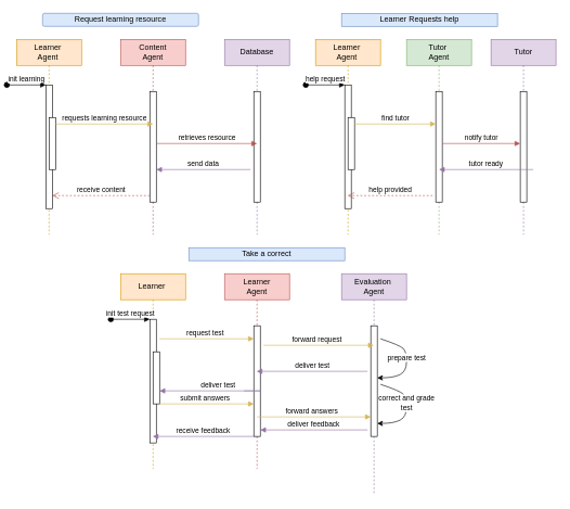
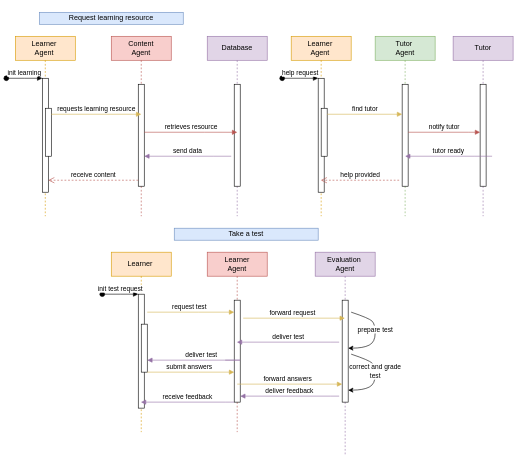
  <mxCell id="0" />
  <mxCell id="1" parent="0" />
  <mxCell id="2" value="Learner&amp;nbsp;&lt;div&gt;Agent&amp;nbsp;&lt;/div&gt;" style="shape=umlLifeline;perimeter=lifelinePerimeter;whiteSpace=wrap;html=1;container=0;dropTarget=0;collapsible=0;recursiveResize=0;outlineConnect=0;portConstraint=eastwest;newEdgeStyle={&quot;edgeStyle&quot;:&quot;elbowEdgeStyle&quot;,&quot;elbow&quot;:&quot;vertical&quot;,&quot;curved&quot;:0,&quot;rounded&quot;:0};fillColor=#ffe6cc;strokeColor=#d79b00;" parent="1" vertex="1"><mxGeometry x="20" y="60" width="100" height="300" as="geometry" /></mxCell>
  <mxCell id="3" value="" style="html=1;points=[];perimeter=orthogonalPerimeter;outlineConnect=0;targetShapes=umlLifeline;portConstraint=eastwest;newEdgeStyle={&quot;edgeStyle&quot;:&quot;elbowEdgeStyle&quot;,&quot;elbow&quot;:&quot;vertical&quot;,&quot;curved&quot;:0,&quot;rounded&quot;:0};" parent="2" vertex="1"><mxGeometry x="45" y="70" width="10" height="190" as="geometry" /></mxCell>
  <mxCell id="4" value="init learning" style="html=1;verticalAlign=bottom;startArrow=oval;endArrow=block;startSize=8;edgeStyle=elbowEdgeStyle;elbow=vertical;curved=0;rounded=0;" parent="2" target="3" edge="1"><mxGeometry relative="1" as="geometry"><mxPoint x="-15" y="70" as="sourcePoint" /></mxGeometry></mxCell>
  <mxCell id="5" value="" style="html=1;points=[];perimeter=orthogonalPerimeter;outlineConnect=0;targetShapes=umlLifeline;portConstraint=eastwest;newEdgeStyle={&quot;edgeStyle&quot;:&quot;elbowEdgeStyle&quot;,&quot;elbow&quot;:&quot;vertical&quot;,&quot;curved&quot;:0,&quot;rounded&quot;:0};" parent="2" vertex="1"><mxGeometry x="50" y="120" width="10" height="80" as="geometry" /></mxCell>
  <mxCell id="6" value="Content&lt;div&gt;Agent&lt;/div&gt;" style="shape=umlLifeline;perimeter=lifelinePerimeter;whiteSpace=wrap;html=1;container=0;dropTarget=0;collapsible=0;recursiveResize=0;outlineConnect=0;portConstraint=eastwest;newEdgeStyle={&quot;edgeStyle&quot;:&quot;elbowEdgeStyle&quot;,&quot;elbow&quot;:&quot;vertical&quot;,&quot;curved&quot;:0,&quot;rounded&quot;:0};fillColor=#f8cecc;strokeColor=#b85450;" parent="1" vertex="1"><mxGeometry x="180" y="60" width="100" height="300" as="geometry" /></mxCell>
  <mxCell id="7" value="" style="html=1;points=[];perimeter=orthogonalPerimeter;outlineConnect=0;targetShapes=umlLifeline;portConstraint=eastwest;newEdgeStyle={&quot;edgeStyle&quot;:&quot;elbowEdgeStyle&quot;,&quot;elbow&quot;:&quot;vertical&quot;,&quot;curved&quot;:0,&quot;rounded&quot;:0};" parent="6" vertex="1"><mxGeometry x="45" y="80" width="10" height="170" as="geometry" /></mxCell>
  <mxCell id="8" value="requests learning resource" style="html=1;verticalAlign=bottom;endArrow=block;edgeStyle=elbowEdgeStyle;elbow=vertical;curved=0;rounded=0;entryX=0.5;entryY=0.294;entryDx=0;entryDy=0;entryPerimeter=0;fillColor=#fff2cc;strokeColor=#d6b656;" parent="1" target="7" edge="1"><mxGeometry relative="1" as="geometry"><mxPoint x="80" y="190" as="sourcePoint" /><Array as="points"><mxPoint x="165" y="190" /></Array><mxPoint x="240" y="190" as="targetPoint" /></mxGeometry></mxCell>
  <mxCell id="9" value="receive content" style="html=1;verticalAlign=bottom;endArrow=open;dashed=1;endSize=8;edgeStyle=elbowEdgeStyle;elbow=vertical;curved=0;rounded=0;fillColor=#f8cecc;strokeColor=#b85450;" parent="1" source="7" target="3" edge="1"><mxGeometry relative="1" as="geometry"><mxPoint x="175" y="225" as="targetPoint" /><Array as="points"><mxPoint x="170" y="300" /></Array></mxGeometry></mxCell>
  <mxCell id="10" value="Database" style="shape=umlLifeline;perimeter=lifelinePerimeter;whiteSpace=wrap;html=1;container=0;dropTarget=0;collapsible=0;recursiveResize=0;outlineConnect=0;portConstraint=eastwest;newEdgeStyle={&quot;edgeStyle&quot;:&quot;elbowEdgeStyle&quot;,&quot;elbow&quot;:&quot;vertical&quot;,&quot;curved&quot;:0,&quot;rounded&quot;:0};fillColor=#e1d5e7;strokeColor=#9673a6;" vertex="1" parent="1"><mxGeometry x="340" y="60" width="100" height="300" as="geometry" /></mxCell>
  <mxCell id="11" value="" style="html=1;points=[];perimeter=orthogonalPerimeter;outlineConnect=0;targetShapes=umlLifeline;portConstraint=eastwest;newEdgeStyle={&quot;edgeStyle&quot;:&quot;elbowEdgeStyle&quot;,&quot;elbow&quot;:&quot;vertical&quot;,&quot;curved&quot;:0,&quot;rounded&quot;:0};" vertex="1" parent="10"><mxGeometry x="45" y="80" width="10" height="170" as="geometry" /></mxCell>
  <mxCell id="12" value="retrieves resource" style="html=1;verticalAlign=bottom;endArrow=block;edgeStyle=elbowEdgeStyle;elbow=horizontal;curved=0;rounded=0;fillColor=#f8cecc;strokeColor=#b85450;entryX=0.5;entryY=0.471;entryDx=0;entryDy=0;entryPerimeter=0;" edge="1" parent="1" source="7" target="11"><mxGeometry relative="1" as="geometry"><mxPoint x="250" y="220" as="sourcePoint" /><Array as="points"><mxPoint x="335" y="220" /></Array><mxPoint x="380" y="220" as="targetPoint" /></mxGeometry></mxCell>
  <mxCell id="13" value="send data" style="html=1;verticalAlign=bottom;endArrow=block;edgeStyle=elbowEdgeStyle;elbow=vertical;curved=0;rounded=0;fillColor=#e1d5e7;strokeColor=#9673a6;" edge="1" parent="1" target="7"><mxGeometry relative="1" as="geometry"><mxPoint x="380" y="260" as="sourcePoint" /><Array as="points"><mxPoint x="350" y="260" /></Array><mxPoint x="255" y="260" as="targetPoint" /></mxGeometry></mxCell>
- <mxCell id="14" value="Request learning resource" style="whiteSpace=wrap;html=1;fillColor=#dae8fc;strokeColor=#6c8ebf;rounded=1;" vertex="1" parent="1"><mxGeometry x="60" width="240" height="20" as="geometry" y="20" /></mxCell>
- <mxCell id="15" value="Learner Requests help" style="rounded=0;whiteSpace=wrap;html=1;fillColor=#dae8fc;strokeColor=#6c8ebf;" vertex="1" parent="1"><mxGeometry x="520" width="240" height="20" as="geometry" y="20" /></mxCell>
+ <mxCell id="14" value="Request learning resource" style="rounded=0;whiteSpace=wrap;html=1;fillColor=#dae8fc;strokeColor=#6c8ebf;" vertex="1" parent="1"><mxGeometry x="60" width="240" height="20" as="geometry" y="20" /></mxCell>
  <mxCell id="16" value="Learner&amp;nbsp;&lt;div&gt;Agent&amp;nbsp;&lt;/div&gt;" style="shape=umlLifeline;perimeter=lifelinePerimeter;whiteSpace=wrap;html=1;container=0;dropTarget=0;collapsible=0;recursiveResize=0;outlineConnect=0;portConstraint=eastwest;newEdgeStyle={&quot;edgeStyle&quot;:&quot;elbowEdgeStyle&quot;,&quot;elbow&quot;:&quot;vertical&quot;,&quot;curved&quot;:0,&quot;rounded&quot;:0};fillColor=#ffe6cc;strokeColor=#d79b00;" vertex="1" parent="1"><mxGeometry x="480" y="60" width="100" height="300" as="geometry" /></mxCell>
  <mxCell id="17" value="" style="html=1;points=[];perimeter=orthogonalPerimeter;outlineConnect=0;targetShapes=umlLifeline;portConstraint=eastwest;newEdgeStyle={&quot;edgeStyle&quot;:&quot;elbowEdgeStyle&quot;,&quot;elbow&quot;:&quot;vertical&quot;,&quot;curved&quot;:0,&quot;rounded&quot;:0};" vertex="1" parent="16"><mxGeometry x="45" y="70" width="10" height="190" as="geometry" /></mxCell>
  <mxCell id="18" value="help request" style="html=1;verticalAlign=bottom;startArrow=oval;endArrow=block;startSize=8;edgeStyle=elbowEdgeStyle;elbow=vertical;curved=0;rounded=0;" edge="1" parent="16" target="17"><mxGeometry relative="1" as="geometry"><mxPoint x="-15" y="70" as="sourcePoint" /></mxGeometry></mxCell>
  <mxCell id="19" value="" style="html=1;points=[];perimeter=orthogonalPerimeter;outlineConnect=0;targetShapes=umlLifeline;portConstraint=eastwest;newEdgeStyle={&quot;edgeStyle&quot;:&quot;elbowEdgeStyle&quot;,&quot;elbow&quot;:&quot;vertical&quot;,&quot;curved&quot;:0,&quot;rounded&quot;:0};" vertex="1" parent="16"><mxGeometry x="50" y="120" width="10" height="80" as="geometry" /></mxCell>
  <mxCell id="20" value="Tutor&amp;nbsp;&lt;div&gt;Agent&lt;/div&gt;" style="shape=umlLifeline;perimeter=lifelinePerimeter;whiteSpace=wrap;html=1;container=0;dropTarget=0;collapsible=0;recursiveResize=0;outlineConnect=0;portConstraint=eastwest;newEdgeStyle={&quot;edgeStyle&quot;:&quot;elbowEdgeStyle&quot;,&quot;elbow&quot;:&quot;vertical&quot;,&quot;curved&quot;:0,&quot;rounded&quot;:0};fillColor=#d5e8d4;strokeColor=#82b366;" vertex="1" parent="1"><mxGeometry x="620" y="60" width="100" height="300" as="geometry" /></mxCell>
  <mxCell id="21" value="" style="html=1;points=[];perimeter=orthogonalPerimeter;outlineConnect=0;targetShapes=umlLifeline;portConstraint=eastwest;newEdgeStyle={&quot;edgeStyle&quot;:&quot;elbowEdgeStyle&quot;,&quot;elbow&quot;:&quot;vertical&quot;,&quot;curved&quot;:0,&quot;rounded&quot;:0};" vertex="1" parent="20"><mxGeometry x="45" y="80" width="10" height="170" as="geometry" /></mxCell>
  <mxCell id="22" value="Tutor" style="shape=umlLifeline;perimeter=lifelinePerimeter;whiteSpace=wrap;html=1;container=0;dropTarget=0;collapsible=0;recursiveResize=0;outlineConnect=0;portConstraint=eastwest;newEdgeStyle={&quot;edgeStyle&quot;:&quot;elbowEdgeStyle&quot;,&quot;elbow&quot;:&quot;vertical&quot;,&quot;curved&quot;:0,&quot;rounded&quot;:0};fillColor=#e1d5e7;strokeColor=#9673a6;" vertex="1" parent="1"><mxGeometry x="750" y="60" width="100" height="300" as="geometry" /></mxCell>
  <mxCell id="23" value="" style="html=1;points=[];perimeter=orthogonalPerimeter;outlineConnect=0;targetShapes=umlLifeline;portConstraint=eastwest;newEdgeStyle={&quot;edgeStyle&quot;:&quot;elbowEdgeStyle&quot;,&quot;elbow&quot;:&quot;vertical&quot;,&quot;curved&quot;:0,&quot;rounded&quot;:0};" vertex="1" parent="22"><mxGeometry x="45" y="80" width="10" height="170" as="geometry" /></mxCell>
  <mxCell id="24" value="find tutor" style="html=1;verticalAlign=bottom;endArrow=block;edgeStyle=elbowEdgeStyle;elbow=vertical;curved=0;rounded=0;fillColor=#fff2cc;strokeColor=#d6b656;" edge="1" parent="1"><mxGeometry relative="1" as="geometry"><mxPoint x="540" y="190" as="sourcePoint" /><Array as="points"><mxPoint x="615" y="190" /></Array><mxPoint x="665" y="190" as="targetPoint" /></mxGeometry></mxCell>
  <mxCell id="25" value="notify tutor" style="html=1;verticalAlign=bottom;endArrow=block;edgeStyle=elbowEdgeStyle;elbow=horizontal;curved=0;rounded=0;fillColor=#f8cecc;strokeColor=#b85450;" edge="1" parent="1"><mxGeometry relative="1" as="geometry"><mxPoint x="675" y="220" as="sourcePoint" /><Array as="points"><mxPoint x="775" y="220" /></Array><mxPoint x="795" y="220" as="targetPoint" /></mxGeometry></mxCell>
  <mxCell id="26" value="tutor ready" style="html=1;verticalAlign=bottom;endArrow=block;edgeStyle=elbowEdgeStyle;elbow=vertical;curved=0;rounded=0;fillColor=#e1d5e7;strokeColor=#9673a6;" edge="1" parent="1"><mxGeometry relative="1" as="geometry"><mxPoint x="815" y="260" as="sourcePoint" /><Array as="points"><mxPoint x="785" y="260" /></Array><mxPoint x="670" y="260" as="targetPoint" /></mxGeometry></mxCell>
  <mxCell id="27" value="help provided" style="html=1;verticalAlign=bottom;endArrow=open;dashed=1;endSize=8;edgeStyle=elbowEdgeStyle;elbow=vertical;curved=0;rounded=0;fillColor=#f8cecc;strokeColor=#b85450;" edge="1" parent="1" target="16"><mxGeometry relative="1" as="geometry"><mxPoint x="560" y="300" as="targetPoint" /><Array as="points"><mxPoint x="625" y="300" /></Array><mxPoint x="660" y="300" as="sourcePoint" /></mxGeometry></mxCell>
- <mxCell id="28" value="Take a correct" style="rounded=0;whiteSpace=wrap;html=1;fillColor=#dae8fc;strokeColor=#6c8ebf;" vertex="1" parent="1"><mxGeometry x="285" y="380" width="240" height="20" as="geometry" /></mxCell>
+ <mxCell id="28" value="Take a test" style="rounded=0;whiteSpace=wrap;html=1;fillColor=#dae8fc;strokeColor=#6c8ebf;" vertex="1" parent="1"><mxGeometry x="285" y="380" width="240" height="20" as="geometry" /></mxCell>
  <mxCell id="29" value="Learner&lt;span style=&quot;background-color: transparent; color: light-dark(rgb(0, 0, 0), rgb(255, 255, 255));&quot;&gt;&amp;nbsp;&lt;/span&gt;" style="shape=umlLifeline;perimeter=lifelinePerimeter;whiteSpace=wrap;html=1;container=0;dropTarget=0;collapsible=0;recursiveResize=0;outlineConnect=0;portConstraint=eastwest;newEdgeStyle={&quot;edgeStyle&quot;:&quot;elbowEdgeStyle&quot;,&quot;elbow&quot;:&quot;vertical&quot;,&quot;curved&quot;:0,&quot;rounded&quot;:0};fillColor=#ffe6cc;strokeColor=#d79b00;" vertex="1" parent="1"><mxGeometry x="180" y="420" width="100" height="300" as="geometry" /></mxCell>
  <mxCell id="30" value="" style="html=1;points=[];perimeter=orthogonalPerimeter;outlineConnect=0;targetShapes=umlLifeline;portConstraint=eastwest;newEdgeStyle={&quot;edgeStyle&quot;:&quot;elbowEdgeStyle&quot;,&quot;elbow&quot;:&quot;vertical&quot;,&quot;curved&quot;:0,&quot;rounded&quot;:0};" vertex="1" parent="29"><mxGeometry x="45" y="70" width="10" height="190" as="geometry" /></mxCell>
  <mxCell id="31" value="init test request" style="html=1;verticalAlign=bottom;startArrow=oval;endArrow=block;startSize=8;edgeStyle=elbowEdgeStyle;elbow=vertical;curved=0;rounded=0;" edge="1" parent="29" target="30"><mxGeometry relative="1" as="geometry"><mxPoint x="-15" y="70" as="sourcePoint" /></mxGeometry></mxCell>
  <mxCell id="32" value="" style="html=1;points=[];perimeter=orthogonalPerimeter;outlineConnect=0;targetShapes=umlLifeline;portConstraint=eastwest;newEdgeStyle={&quot;edgeStyle&quot;:&quot;elbowEdgeStyle&quot;,&quot;elbow&quot;:&quot;vertical&quot;,&quot;curved&quot;:0,&quot;rounded&quot;:0};" vertex="1" parent="29"><mxGeometry x="50" y="120" width="10" height="80" as="geometry" /></mxCell>
  <mxCell id="33" value="Learner&lt;div&gt;Agent&lt;/div&gt;" style="shape=umlLifeline;perimeter=lifelinePerimeter;whiteSpace=wrap;html=1;container=0;dropTarget=0;collapsible=0;recursiveResize=0;outlineConnect=0;portConstraint=eastwest;newEdgeStyle={&quot;edgeStyle&quot;:&quot;elbowEdgeStyle&quot;,&quot;elbow&quot;:&quot;vertical&quot;,&quot;curved&quot;:0,&quot;rounded&quot;:0};fillColor=#f8cecc;strokeColor=#b85450;" vertex="1" parent="1"><mxGeometry x="340" y="420" width="100" height="300" as="geometry" /></mxCell>
  <mxCell id="34" value="" style="html=1;points=[];perimeter=orthogonalPerimeter;outlineConnect=0;targetShapes=umlLifeline;portConstraint=eastwest;newEdgeStyle={&quot;edgeStyle&quot;:&quot;elbowEdgeStyle&quot;,&quot;elbow&quot;:&quot;vertical&quot;,&quot;curved&quot;:0,&quot;rounded&quot;:0};" vertex="1" parent="33"><mxGeometry x="45" y="80" width="10" height="170" as="geometry" /></mxCell>
  <mxCell id="35" value="Evaluation&amp;nbsp;&lt;div&gt;Agent&lt;/div&gt;" style="shape=umlLifeline;perimeter=lifelinePerimeter;whiteSpace=wrap;html=1;container=0;dropTarget=0;collapsible=0;recursiveResize=0;outlineConnect=0;portConstraint=eastwest;newEdgeStyle={&quot;edgeStyle&quot;:&quot;elbowEdgeStyle&quot;,&quot;elbow&quot;:&quot;vertical&quot;,&quot;curved&quot;:0,&quot;rounded&quot;:0};fillColor=#e1d5e7;strokeColor=#9673a6;" vertex="1" parent="1"><mxGeometry x="520" y="420" width="100" height="340" as="geometry" /></mxCell>
  <mxCell id="36" value="" style="html=1;points=[];perimeter=orthogonalPerimeter;outlineConnect=0;targetShapes=umlLifeline;portConstraint=eastwest;newEdgeStyle={&quot;edgeStyle&quot;:&quot;elbowEdgeStyle&quot;,&quot;elbow&quot;:&quot;vertical&quot;,&quot;curved&quot;:0,&quot;rounded&quot;:0};" vertex="1" parent="35"><mxGeometry x="45" y="80" width="10" height="170" as="geometry" /></mxCell>
  <mxCell id="37" value="request test" style="html=1;verticalAlign=bottom;endArrow=block;edgeStyle=elbowEdgeStyle;elbow=vertical;curved=0;rounded=0;fillColor=#fff2cc;strokeColor=#d6b656;" edge="1" parent="1" target="34"><mxGeometry x="-0.035" relative="1" as="geometry"><mxPoint x="240" y="520" as="sourcePoint" /><Array as="points"><mxPoint x="325" y="520" /></Array><mxPoint x="380" y="520" as="targetPoint" /><mxPoint as="offset" /></mxGeometry></mxCell>
  <mxCell id="38" value="forward request" style="html=1;verticalAlign=bottom;endArrow=block;edgeStyle=elbowEdgeStyle;elbow=vertical;curved=0;rounded=0;fillColor=#fff2cc;strokeColor=#d6b656;" edge="1" parent="1" target="35"><mxGeometry x="-0.035" relative="1" as="geometry"><mxPoint x="400" y="530" as="sourcePoint" /><Array as="points"><mxPoint x="485" y="530" /></Array><mxPoint x="545" y="530" as="targetPoint" /><mxPoint as="offset" /></mxGeometry></mxCell>
  <mxCell id="39" value="" style="curved=1;endArrow=classic;html=1;rounded=0;" edge="1" parent="1" target="36"><mxGeometry width="50" height="50" relative="1" as="geometry"><mxPoint x="580" y="520" as="sourcePoint" /><mxPoint x="569.5" y="620" as="targetPoint" /><Array as="points"><mxPoint x="610" y="530" /><mxPoint x="620" y="540" /><mxPoint x="620" y="570" /><mxPoint x="600" y="580" /></Array></mxGeometry></mxCell>
  <mxCell id="40" value="prepare test" style="edgeLabel;html=1;align=center;verticalAlign=middle;resizable=0;points=[];" vertex="1" connectable="0" parent="39"><mxGeometry x="-0.127" y="-1" relative="1" as="geometry"><mxPoint as="offset" /></mxGeometry></mxCell>
  <mxCell id="41" value="deliver test" style="html=1;verticalAlign=bottom;endArrow=block;edgeStyle=elbowEdgeStyle;elbow=vertical;curved=0;rounded=0;fillColor=#e1d5e7;strokeColor=#9673a6;" edge="1" parent="1" target="33"><mxGeometry relative="1" as="geometry"><mxPoint x="560" y="570" as="sourcePoint" /><Array as="points"><mxPoint x="545" y="570" /></Array><mxPoint x="430" y="570" as="targetPoint" /></mxGeometry></mxCell>
  <mxCell id="42" value="deliver test" style="html=1;verticalAlign=bottom;endArrow=block;edgeStyle=elbowEdgeStyle;elbow=vertical;curved=0;rounded=0;fillColor=#e1d5e7;strokeColor=#9673a6;" edge="1" parent="1"><mxGeometry relative="1" as="geometry"><mxPoint x="370" y="600" as="sourcePoint" /><Array as="points"><mxPoint x="395" y="600" /></Array><mxPoint x="240" y="600" as="targetPoint" /></mxGeometry></mxCell>
  <mxCell id="43" value="submit answers" style="html=1;verticalAlign=bottom;endArrow=block;edgeStyle=elbowEdgeStyle;elbow=vertical;curved=0;rounded=0;fillColor=#fff2cc;strokeColor=#d6b656;" edge="1" parent="1"><mxGeometry x="-0.035" relative="1" as="geometry"><mxPoint x="240" y="620" as="sourcePoint" /><Array as="points"><mxPoint x="325" y="620" /></Array><mxPoint x="385" y="620" as="targetPoint" /><mxPoint as="offset" /></mxGeometry></mxCell>
  <mxCell id="44" value="forward answers" style="html=1;verticalAlign=bottom;endArrow=block;edgeStyle=elbowEdgeStyle;elbow=vertical;curved=0;rounded=0;fillColor=#fff2cc;strokeColor=#d6b656;" edge="1" parent="1" target="36"><mxGeometry x="-0.035" relative="1" as="geometry"><mxPoint x="390" y="640" as="sourcePoint" /><Array as="points"><mxPoint x="475" y="640" /></Array><mxPoint x="560" y="640" as="targetPoint" /><mxPoint as="offset" /></mxGeometry></mxCell>
  <mxCell id="45" value="" style="curved=1;endArrow=classic;html=1;rounded=0;" edge="1" parent="1"><mxGeometry width="50" height="50" relative="1" as="geometry"><mxPoint x="580" y="590" as="sourcePoint" /><mxPoint x="575" y="650" as="targetPoint" /><Array as="points"><mxPoint x="610" y="600" /><mxPoint x="620" y="610" /><mxPoint x="620" y="640" /><mxPoint x="600" y="650" /></Array></mxGeometry></mxCell>
  <mxCell id="46" value="correct and grade&lt;div&gt;test&lt;/div&gt;" style="edgeLabel;html=1;align=center;verticalAlign=middle;resizable=0;points=[];" vertex="1" connectable="0" parent="45"><mxGeometry x="-0.127" y="-1" relative="1" as="geometry"><mxPoint as="offset" /></mxGeometry></mxCell>
  <mxCell id="47" value="deliver feedback" style="html=1;verticalAlign=bottom;endArrow=block;edgeStyle=elbowEdgeStyle;elbow=vertical;curved=0;rounded=0;fillColor=#e1d5e7;strokeColor=#9673a6;" edge="1" parent="1" target="34"><mxGeometry relative="1" as="geometry"><mxPoint x="560" y="660" as="sourcePoint" /><Array as="points"><mxPoint x="545" y="660" /></Array><mxPoint x="400" y="660" as="targetPoint" /></mxGeometry></mxCell>
  <mxCell id="48" value="receive feedback" style="html=1;verticalAlign=bottom;endArrow=block;edgeStyle=elbowEdgeStyle;elbow=vertical;curved=0;rounded=0;fillColor=#e1d5e7;strokeColor=#9673a6;" edge="1" parent="1" target="29"><mxGeometry relative="1" as="geometry"><mxPoint x="385" y="670" as="sourcePoint" /><Array as="points"><mxPoint x="370" y="670" /></Array><mxPoint x="250" y="670" as="targetPoint" /></mxGeometry></mxCell>
